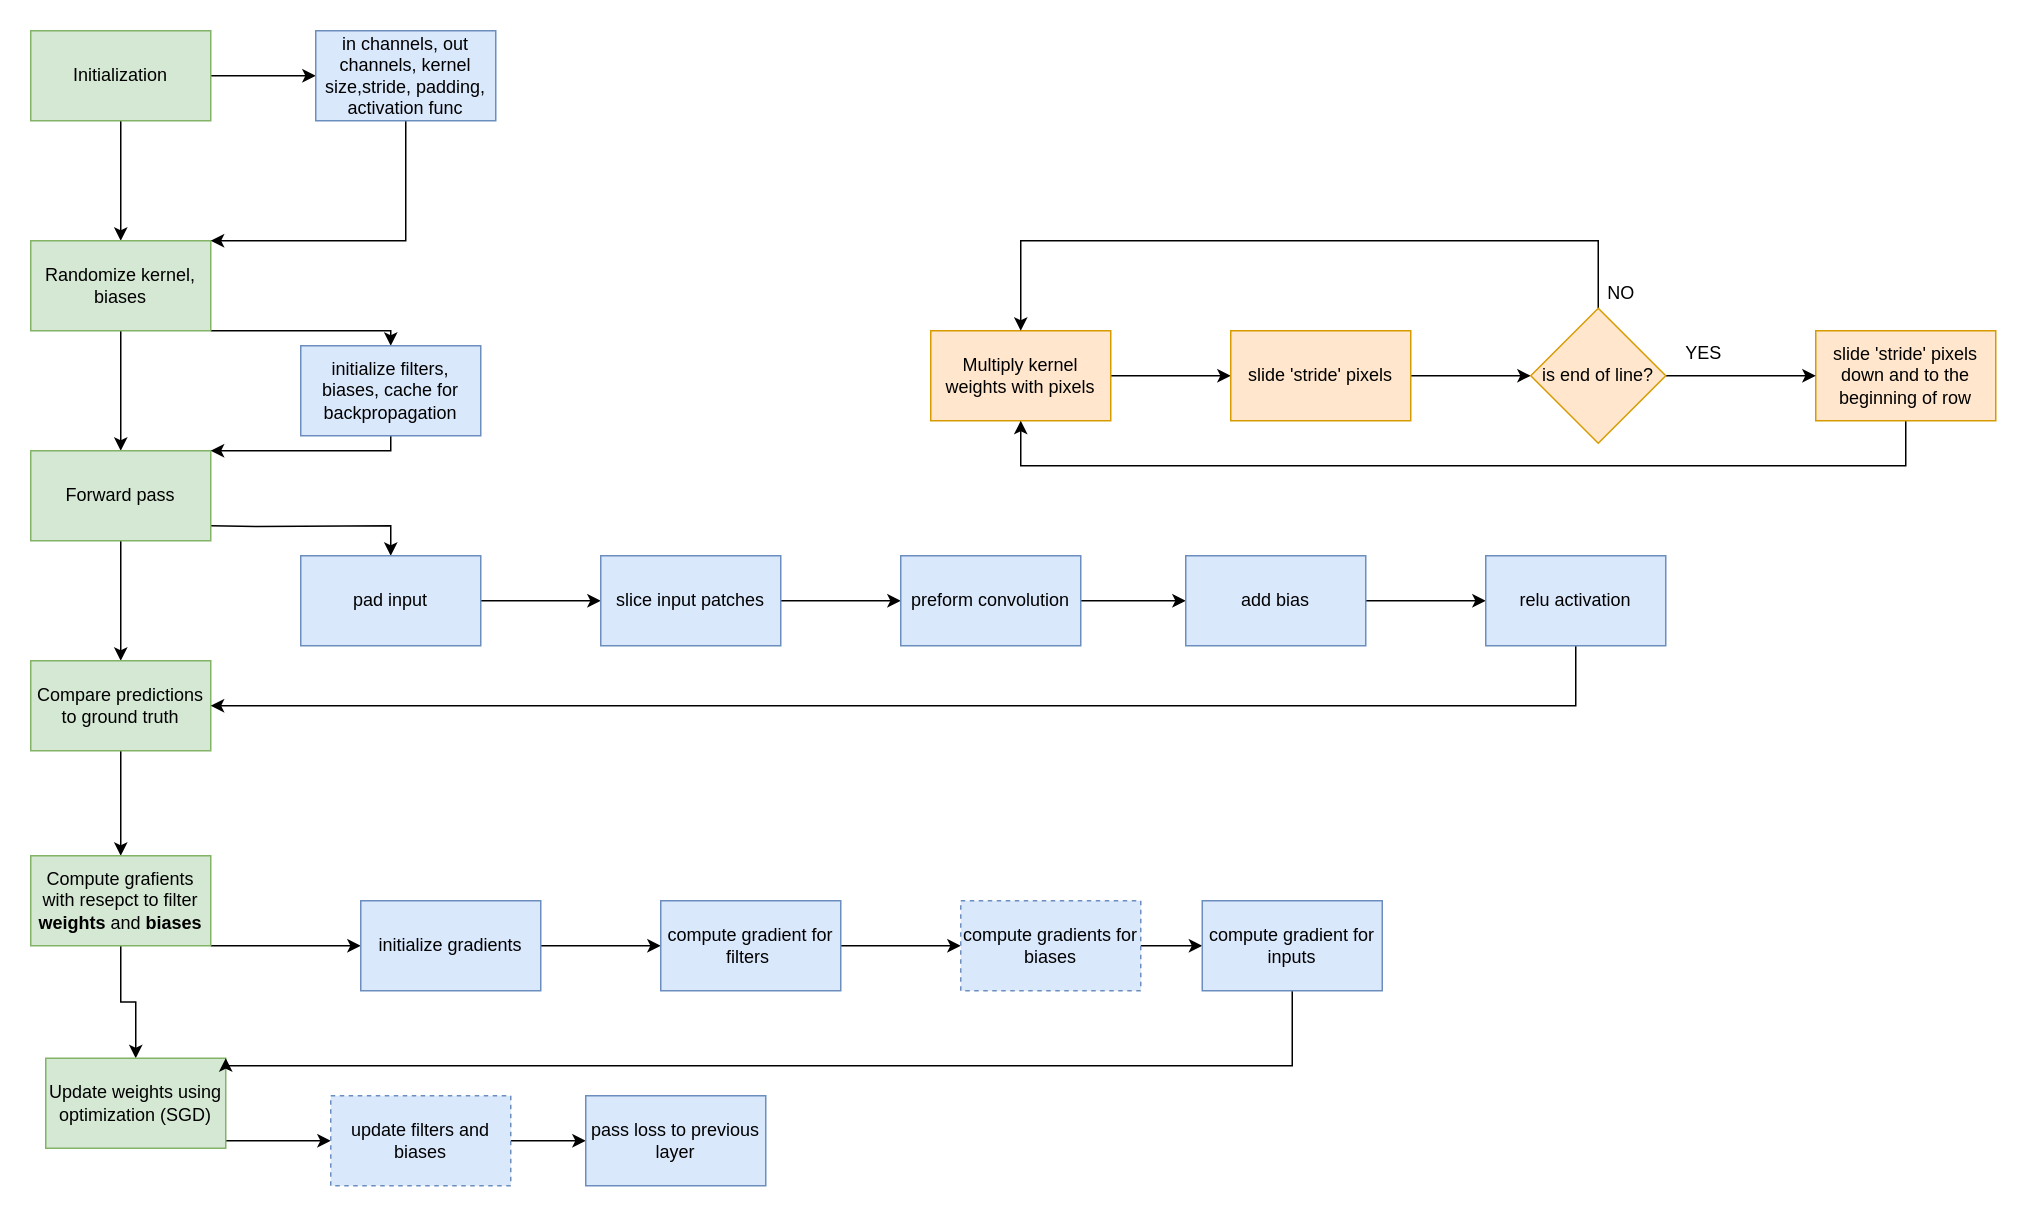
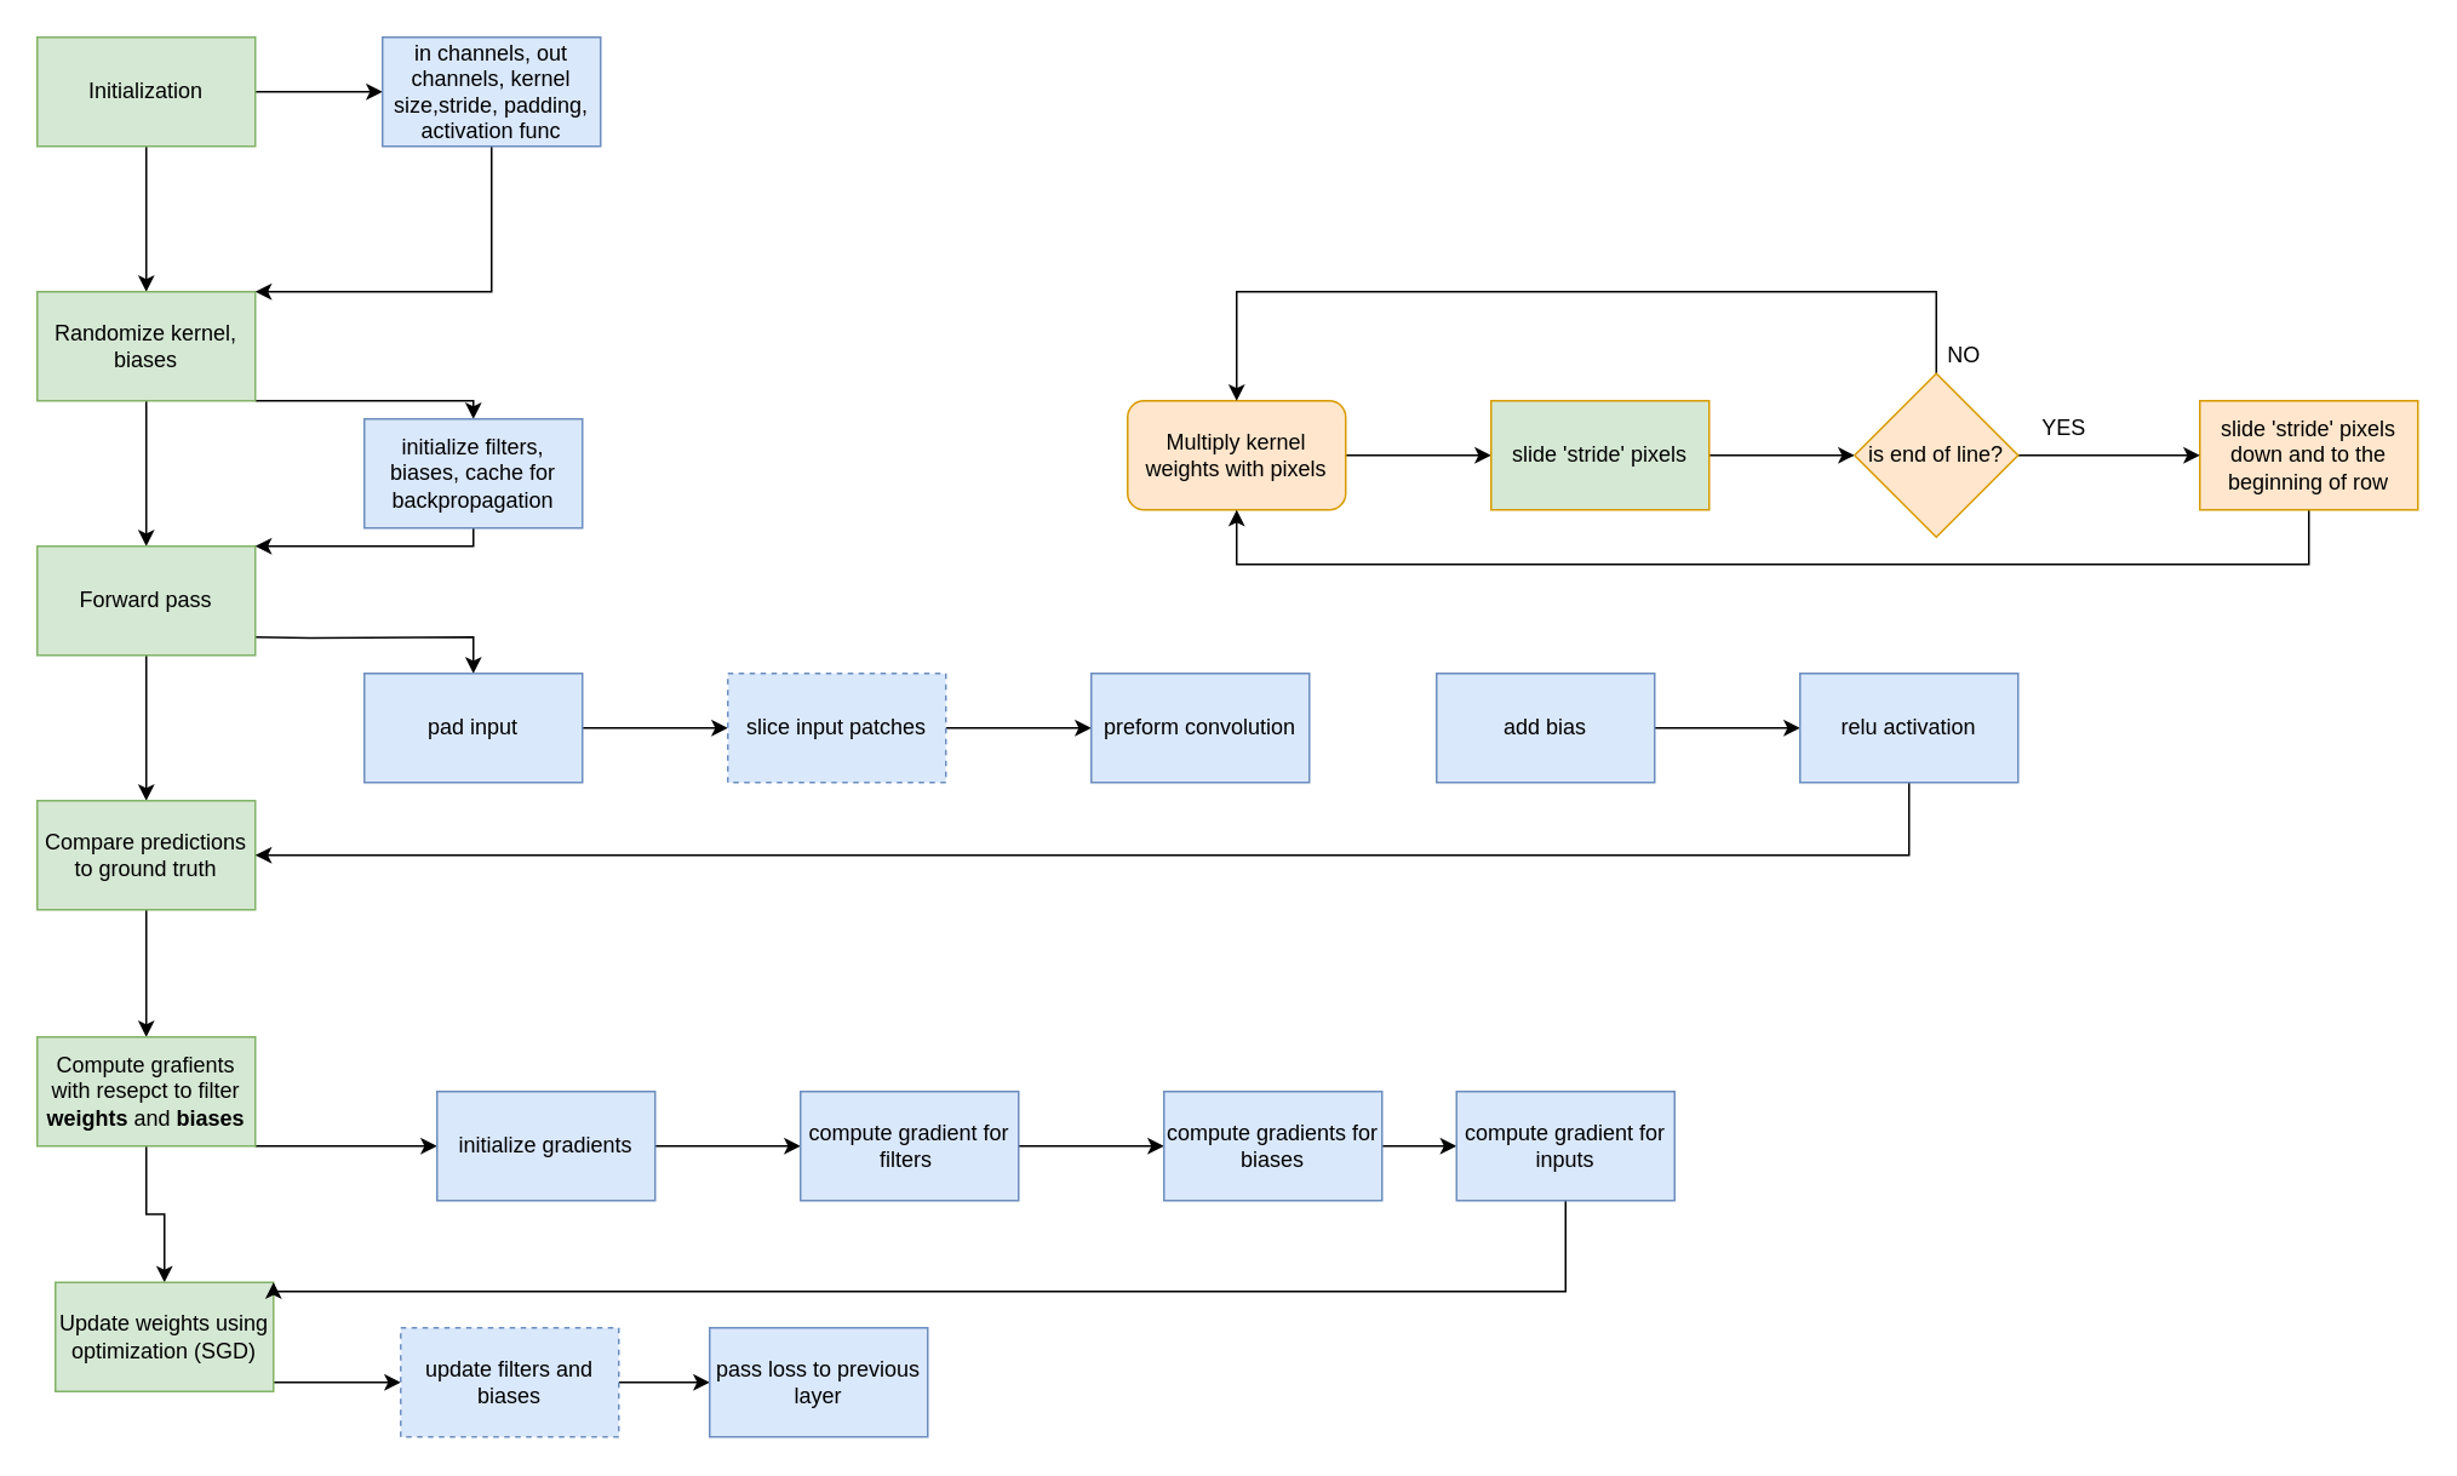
  <mxCell id="0" />
  <mxCell id="1" parent="0" />
  <mxCell id="2" value="" style="edgeStyle=orthogonalEdgeStyle;rounded=0;orthogonalLoop=1;jettySize=auto;html=1;" parent="1" source="4" target="7" edge="1"><mxGeometry relative="1" as="geometry" /></mxCell>
  <mxCell id="3" value="" style="edgeStyle=orthogonalEdgeStyle;rounded=0;orthogonalLoop=1;jettySize=auto;html=1;" parent="1" source="4" target="19" edge="1"><mxGeometry relative="1" as="geometry" /></mxCell>
  <mxCell id="4" value="Initialization" style="rounded=0;whiteSpace=wrap;html=1;fillColor=#d5e8d4;strokeColor=#82b366;" parent="1" vertex="1"><mxGeometry x="20" y="20" width="120" height="60" as="geometry" /></mxCell>
  <mxCell id="5" value="" style="edgeStyle=orthogonalEdgeStyle;rounded=0;orthogonalLoop=1;jettySize=auto;html=1;" parent="1" source="7" target="10" edge="1"><mxGeometry relative="1" as="geometry" /></mxCell>
  <mxCell id="6" style="edgeStyle=orthogonalEdgeStyle;rounded=0;orthogonalLoop=1;jettySize=auto;html=1;entryX=0.5;entryY=0;entryDx=0;entryDy=0;exitX=1;exitY=1;exitDx=0;exitDy=0;" parent="1" source="7" target="21" edge="1"><mxGeometry relative="1" as="geometry"><mxPoint x="320" y="210" as="targetPoint" /><mxPoint x="150" y="220" as="sourcePoint" /><Array as="points"><mxPoint x="260" y="220" /></Array></mxGeometry></mxCell>
  <mxCell id="7" value="Randomize kernel, biases" style="rounded=0;whiteSpace=wrap;html=1;fillColor=#d5e8d4;strokeColor=#82b366;" parent="1" vertex="1"><mxGeometry x="20" y="160" width="120" height="60" as="geometry" /></mxCell>
  <mxCell id="8" value="" style="edgeStyle=orthogonalEdgeStyle;rounded=0;orthogonalLoop=1;jettySize=auto;html=1;" parent="1" source="10" target="12" edge="1"><mxGeometry relative="1" as="geometry" /></mxCell>
  <mxCell id="9" style="edgeStyle=orthogonalEdgeStyle;rounded=0;orthogonalLoop=1;jettySize=auto;html=1;entryX=0.5;entryY=0;entryDx=0;entryDy=0;" parent="1" target="23" edge="1"><mxGeometry relative="1" as="geometry"><mxPoint x="140" y="350" as="sourcePoint" /><mxPoint x="260" y="370" as="targetPoint" /></mxGeometry></mxCell>
  <mxCell id="10" value="Forward pass" style="rounded=0;whiteSpace=wrap;html=1;fillColor=#d5e8d4;strokeColor=#82b366;" parent="1" vertex="1"><mxGeometry x="20" y="300" width="120" height="60" as="geometry" /></mxCell>
  <mxCell id="11" value="" style="edgeStyle=orthogonalEdgeStyle;rounded=0;orthogonalLoop=1;jettySize=auto;html=1;" parent="1" source="12" target="15" edge="1"><mxGeometry relative="1" as="geometry" /></mxCell>
  <mxCell id="12" value="Compare predictions to ground truth" style="rounded=0;whiteSpace=wrap;html=1;fillColor=#d5e8d4;strokeColor=#82b366;" parent="1" vertex="1"><mxGeometry x="20" y="440" width="120" height="60" as="geometry" /></mxCell>
  <mxCell id="13" value="" style="edgeStyle=orthogonalEdgeStyle;rounded=0;orthogonalLoop=1;jettySize=auto;html=1;" parent="1" source="15" target="17" edge="1"><mxGeometry relative="1" as="geometry" /></mxCell>
  <mxCell id="14" style="edgeStyle=orthogonalEdgeStyle;rounded=0;orthogonalLoop=1;jettySize=auto;html=1;entryX=0;entryY=0.5;entryDx=0;entryDy=0;" parent="1" source="15" target="31" edge="1"><mxGeometry relative="1" as="geometry"><Array as="points"><mxPoint x="170" y="630" /><mxPoint x="170" y="630" /></Array></mxGeometry></mxCell>
  <mxCell id="15" value="Compute grafients with resepct to filter &lt;b&gt;weights &lt;/b&gt;and &lt;b&gt;biases&lt;/b&gt;" style="rounded=0;whiteSpace=wrap;html=1;fillColor=#d5e8d4;strokeColor=#82b366;" parent="1" vertex="1"><mxGeometry x="20" y="570" width="120" height="60" as="geometry" /></mxCell>
  <mxCell id="16" style="edgeStyle=orthogonalEdgeStyle;rounded=0;orthogonalLoop=1;jettySize=auto;html=1;entryX=0;entryY=0.5;entryDx=0;entryDy=0;" parent="1" source="17" target="37" edge="1"><mxGeometry relative="1" as="geometry"><Array as="points"><mxPoint x="160" y="760" /><mxPoint x="160" y="760" /></Array></mxGeometry></mxCell>
  <mxCell id="17" value="Update weights using optimization (SGD)" style="rounded=0;whiteSpace=wrap;html=1;fillColor=#d5e8d4;strokeColor=#82b366;" parent="1" vertex="1"><mxGeometry x="30" y="705" width="120" height="60" as="geometry" /></mxCell>
  <mxCell id="18" style="edgeStyle=orthogonalEdgeStyle;rounded=0;orthogonalLoop=1;jettySize=auto;html=1;entryX=1;entryY=0;entryDx=0;entryDy=0;exitX=0.5;exitY=1;exitDx=0;exitDy=0;" parent="1" source="19" target="7" edge="1"><mxGeometry relative="1" as="geometry"><Array as="points"><mxPoint x="270" y="160" /></Array></mxGeometry></mxCell>
  <mxCell id="19" value="in channels, out channels, kernel size,stride, padding, activation func" style="rounded=0;whiteSpace=wrap;html=1;fillColor=#dae8fc;strokeColor=#6c8ebf;" parent="1" vertex="1"><mxGeometry x="210" y="20" width="120" height="60" as="geometry" /></mxCell>
  <mxCell id="20" style="edgeStyle=orthogonalEdgeStyle;rounded=0;orthogonalLoop=1;jettySize=auto;html=1;entryX=1;entryY=0;entryDx=0;entryDy=0;" parent="1" source="21" target="10" edge="1"><mxGeometry relative="1" as="geometry"><Array as="points"><mxPoint x="260" y="300" /></Array></mxGeometry></mxCell>
  <mxCell id="21" value="initialize filters, biases, cache for backpropagation" style="rounded=0;whiteSpace=wrap;html=1;fillColor=#dae8fc;strokeColor=#6c8ebf;" parent="1" vertex="1"><mxGeometry x="200" y="230" width="120" height="60" as="geometry" /></mxCell>
  <mxCell id="22" value="" style="edgeStyle=orthogonalEdgeStyle;rounded=0;orthogonalLoop=1;jettySize=auto;html=1;" parent="1" source="23" target="25" edge="1"><mxGeometry relative="1" as="geometry" /></mxCell>
  <mxCell id="23" value="pad input" style="rounded=0;whiteSpace=wrap;html=1;fillColor=#dae8fc;strokeColor=#6c8ebf;" parent="1" vertex="1"><mxGeometry x="200" y="370" width="120" height="60" as="geometry" /></mxCell>
  <mxCell id="24" value="" style="edgeStyle=orthogonalEdgeStyle;rounded=0;orthogonalLoop=1;jettySize=auto;html=1;" parent="1" source="25" target="27" edge="1"><mxGeometry relative="1" as="geometry" /></mxCell>
- <mxCell id="25" value="slice input patches" style="rounded=0;whiteSpace=wrap;html=1;fillColor=#dae8fc;strokeColor=#6c8ebf;" parent="1" vertex="1"><mxGeometry x="400" y="370" width="120" height="60" as="geometry" /></mxCell>
- <mxCell id="26" value="" style="edgeStyle=orthogonalEdgeStyle;rounded=0;orthogonalLoop=1;jettySize=auto;html=1;" parent="1" source="27" target="29" edge="1"><mxGeometry relative="1" as="geometry" /></mxCell>
+ <mxCell id="25" value="slice input patches" style="rounded=0;whiteSpace=wrap;html=1;fillColor=#dae8fc;strokeColor=#6c8ebf;dashed=1;" parent="1" vertex="1"><mxGeometry x="400" y="370" width="120" height="60" as="geometry" /></mxCell>
  <mxCell id="27" value="preform convolution" style="rounded=0;whiteSpace=wrap;html=1;fillColor=#dae8fc;strokeColor=#6c8ebf;" parent="1" vertex="1"><mxGeometry x="600" y="370" width="120" height="60" as="geometry" /></mxCell>
  <mxCell id="28" value="" style="edgeStyle=orthogonalEdgeStyle;rounded=0;orthogonalLoop=1;jettySize=auto;html=1;" parent="1" source="29" target="53" edge="1"><mxGeometry relative="1" as="geometry" /></mxCell>
  <mxCell id="29" value="add bias" style="rounded=0;whiteSpace=wrap;html=1;fillColor=#dae8fc;strokeColor=#6c8ebf;" parent="1" vertex="1"><mxGeometry x="790" y="370" width="120" height="60" as="geometry" /></mxCell>
  <mxCell id="30" value="" style="edgeStyle=orthogonalEdgeStyle;rounded=0;orthogonalLoop=1;jettySize=auto;html=1;" parent="1" source="31" target="33" edge="1"><mxGeometry relative="1" as="geometry" /></mxCell>
  <mxCell id="31" value="initialize gradients" style="rounded=0;whiteSpace=wrap;html=1;fillColor=#dae8fc;strokeColor=#6c8ebf;" parent="1" vertex="1"><mxGeometry x="240" y="600" width="120" height="60" as="geometry" /></mxCell>
  <mxCell id="32" value="" style="edgeStyle=orthogonalEdgeStyle;rounded=0;orthogonalLoop=1;jettySize=auto;html=1;" parent="1" source="33" target="35" edge="1"><mxGeometry relative="1" as="geometry" /></mxCell>
  <mxCell id="33" value="compute gradient for filters&amp;nbsp;" style="whiteSpace=wrap;html=1;fillColor=#dae8fc;strokeColor=#6c8ebf;rounded=0;" parent="1" vertex="1"><mxGeometry x="440" y="600" width="120" height="60" as="geometry" /></mxCell>
  <mxCell id="34" value="" style="edgeStyle=orthogonalEdgeStyle;rounded=0;orthogonalLoop=1;jettySize=auto;html=1;" parent="1" source="35" target="40" edge="1"><mxGeometry relative="1" as="geometry" /></mxCell>
- <mxCell id="35" value="compute gradients for biases" style="whiteSpace=wrap;html=1;fillColor=#dae8fc;strokeColor=#6c8ebf;rounded=0;dashed=1;" parent="1" vertex="1"><mxGeometry x="640" y="600" width="120" height="60" as="geometry" /></mxCell>
+ <mxCell id="35" value="compute gradients for biases" style="whiteSpace=wrap;html=1;fillColor=#dae8fc;strokeColor=#6c8ebf;rounded=0;" parent="1" vertex="1"><mxGeometry x="640" y="600" width="120" height="60" as="geometry" /></mxCell>
  <mxCell id="36" value="" style="edgeStyle=orthogonalEdgeStyle;rounded=0;orthogonalLoop=1;jettySize=auto;html=1;" parent="1" source="37" target="38" edge="1"><mxGeometry relative="1" as="geometry" /></mxCell>
  <mxCell id="37" value="update filters and biases" style="whiteSpace=wrap;html=1;fillColor=#dae8fc;strokeColor=#6c8ebf;rounded=0;dashed=1;" parent="1" vertex="1"><mxGeometry x="220" y="730" width="120" height="60" as="geometry" /></mxCell>
  <mxCell id="38" value="pass loss to previous layer" style="whiteSpace=wrap;html=1;fillColor=#dae8fc;strokeColor=#6c8ebf;rounded=0;" parent="1" vertex="1"><mxGeometry x="390" y="730" width="120" height="60" as="geometry" /></mxCell>
  <mxCell id="39" style="edgeStyle=orthogonalEdgeStyle;rounded=0;orthogonalLoop=1;jettySize=auto;html=1;entryX=1;entryY=0;entryDx=0;entryDy=0;" parent="1" source="40" target="17" edge="1"><mxGeometry relative="1" as="geometry"><Array as="points"><mxPoint x="861" y="710" /></Array></mxGeometry></mxCell>
  <mxCell id="40" value="compute gradient for inputs" style="whiteSpace=wrap;html=1;fillColor=#dae8fc;strokeColor=#6c8ebf;rounded=0;" parent="1" vertex="1"><mxGeometry x="801" y="600" width="120" height="60" as="geometry" /></mxCell>
  <mxCell id="41" value="" style="edgeStyle=orthogonalEdgeStyle;rounded=0;orthogonalLoop=1;jettySize=auto;html=1;" parent="1" source="42" target="44" edge="1"><mxGeometry relative="1" as="geometry" /></mxCell>
- <mxCell id="42" value="Multiply kernel weights with pixels" style="rounded=0;whiteSpace=wrap;html=1;fillColor=#ffe6cc;strokeColor=#d79b00;" parent="1" vertex="1"><mxGeometry x="620" y="220" width="120" height="60" as="geometry" /></mxCell>
+ <mxCell id="42" value="Multiply kernel weights with pixels" style="whiteSpace=wrap;html=1;fillColor=#ffe6cc;strokeColor=#d79b00;rounded=1;" parent="1" vertex="1"><mxGeometry x="620" y="220" width="120" height="60" as="geometry" /></mxCell>
  <mxCell id="43" value="" style="edgeStyle=orthogonalEdgeStyle;rounded=0;orthogonalLoop=1;jettySize=auto;html=1;" parent="1" source="44" target="49" edge="1"><mxGeometry relative="1" as="geometry" /></mxCell>
- <mxCell id="44" value="slide 'stride' pixels" style="whiteSpace=wrap;html=1;fillColor=#ffe6cc;strokeColor=#d79b00;rounded=0;" parent="1" vertex="1"><mxGeometry x="820" y="220" width="120" height="60" as="geometry" /></mxCell>
+ <mxCell id="44" value="slide 'stride' pixels" style="whiteSpace=wrap;html=1;fillColor=#d5e8d4;strokeColor=#d79b00;rounded=0;" parent="1" vertex="1"><mxGeometry x="820" y="220" width="120" height="60" as="geometry" /></mxCell>
  <mxCell id="45" style="edgeStyle=orthogonalEdgeStyle;rounded=0;orthogonalLoop=1;jettySize=auto;html=1;entryX=0.5;entryY=1;entryDx=0;entryDy=0;" parent="1" source="46" target="42" edge="1"><mxGeometry relative="1" as="geometry"><Array as="points"><mxPoint x="1270" y="310" /><mxPoint x="680" y="310" /></Array></mxGeometry></mxCell>
  <mxCell id="46" value="slide 'stride' pixels down and to the beginning of row" style="whiteSpace=wrap;html=1;fillColor=#ffe6cc;strokeColor=#d79b00;rounded=0;" parent="1" vertex="1"><mxGeometry x="1210" y="220" width="120" height="60" as="geometry" /></mxCell>
  <mxCell id="47" style="edgeStyle=orthogonalEdgeStyle;rounded=0;orthogonalLoop=1;jettySize=auto;html=1;entryX=0.5;entryY=0;entryDx=0;entryDy=0;" parent="1" source="49" target="42" edge="1"><mxGeometry relative="1" as="geometry"><mxPoint x="1210" y="100" as="targetPoint" /><Array as="points"><mxPoint x="1065" y="160" /><mxPoint x="680" y="160" /></Array></mxGeometry></mxCell>
  <mxCell id="48" value="" style="edgeStyle=orthogonalEdgeStyle;rounded=0;orthogonalLoop=1;jettySize=auto;html=1;" parent="1" source="49" target="46" edge="1"><mxGeometry relative="1" as="geometry" /></mxCell>
  <mxCell id="49" value="is end of line?" style="rhombus;whiteSpace=wrap;html=1;fillColor=#ffe6cc;strokeColor=#d79b00;" parent="1" vertex="1"><mxGeometry x="1020" y="205" width="90" height="90" as="geometry" /></mxCell>
  <mxCell id="50" value="NO" style="text;html=1;align=center;verticalAlign=middle;resizable=0;points=[];autosize=1;strokeColor=none;fillColor=none;" parent="1" vertex="1"><mxGeometry x="1060" y="180" width="40" height="30" as="geometry" /></mxCell>
  <mxCell id="51" value="YES" style="text;html=1;align=center;verticalAlign=middle;resizable=0;points=[];autosize=1;strokeColor=none;fillColor=none;" parent="1" vertex="1"><mxGeometry x="1110" y="220" width="50" height="30" as="geometry" /></mxCell>
  <mxCell id="52" style="edgeStyle=orthogonalEdgeStyle;rounded=0;orthogonalLoop=1;jettySize=auto;html=1;entryX=1;entryY=0.5;entryDx=0;entryDy=0;" parent="1" source="53" target="12" edge="1"><mxGeometry relative="1" as="geometry"><Array as="points"><mxPoint x="1050" y="470" /></Array></mxGeometry></mxCell>
  <mxCell id="53" value="relu activation" style="whiteSpace=wrap;html=1;fillColor=#dae8fc;strokeColor=#6c8ebf;rounded=0;" parent="1" vertex="1"><mxGeometry x="990" y="370" width="120" height="60" as="geometry" /></mxCell>
